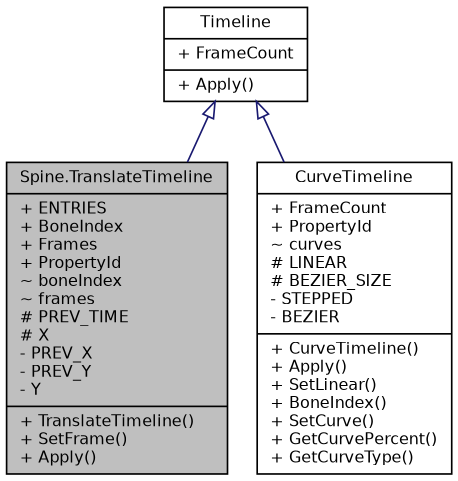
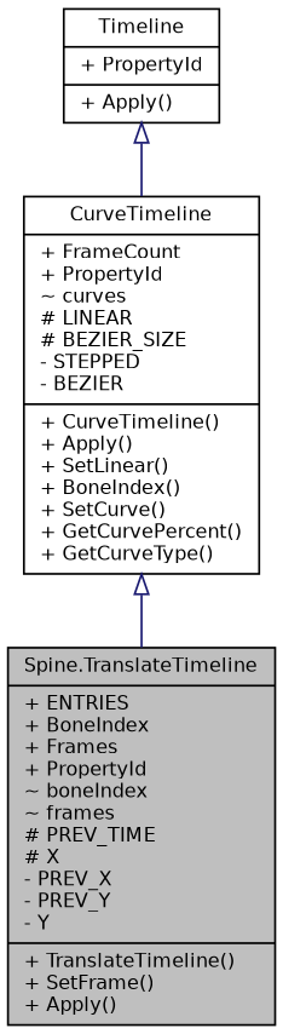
  digraph {
    node [color=black fillcolor=white fontname=Helvetica fontsize=10 shape=record style=filled]
    edge [arrowtail=onormal color=midnightblue dir=back fontname=Helvetica fontsize=10 labelfontname=Helvetica labelfontsize=10 style=solid]
    n1 [fillcolor=grey75 fontcolor=black height=0.2 label="{Spine.TranslateTimeline\n|+ ENTRIES\l+ BoneIndex\l+ Frames\l+ PropertyId\l~ boneIndex\l~ frames\l# PREV_TIME\l# X\l- PREV_X\l- PREV_Y\l- Y\l|+ TranslateTimeline()\l+ SetFrame()\l+ Apply()\l}" width=0.4]
    n2 [height=0.2 label="{CurveTimeline\n|+ FrameCount\l+ PropertyId\l~ curves\l# LINEAR\l# BEZIER_SIZE\l- STEPPED\l- BEZIER\l|+ CurveTimeline()\l+ Apply()\l+ SetLinear()\l+ BoneIndex()\l+ SetCurve()\l+ GetCurvePercent()\l+ GetCurveType()\l}" width=0.4]
-   n3 [height=0.2 label="{Timeline\n|+ FrameCount\l|+ Apply()\l}" width=0.4]
-   n3 -> n1
+   n3 [height=0.2 label="{Timeline\n|+ PropertyId\l|+ Apply()\l}" width=0.4]
+   n2 -> n1
    n3 -> n2
  }
